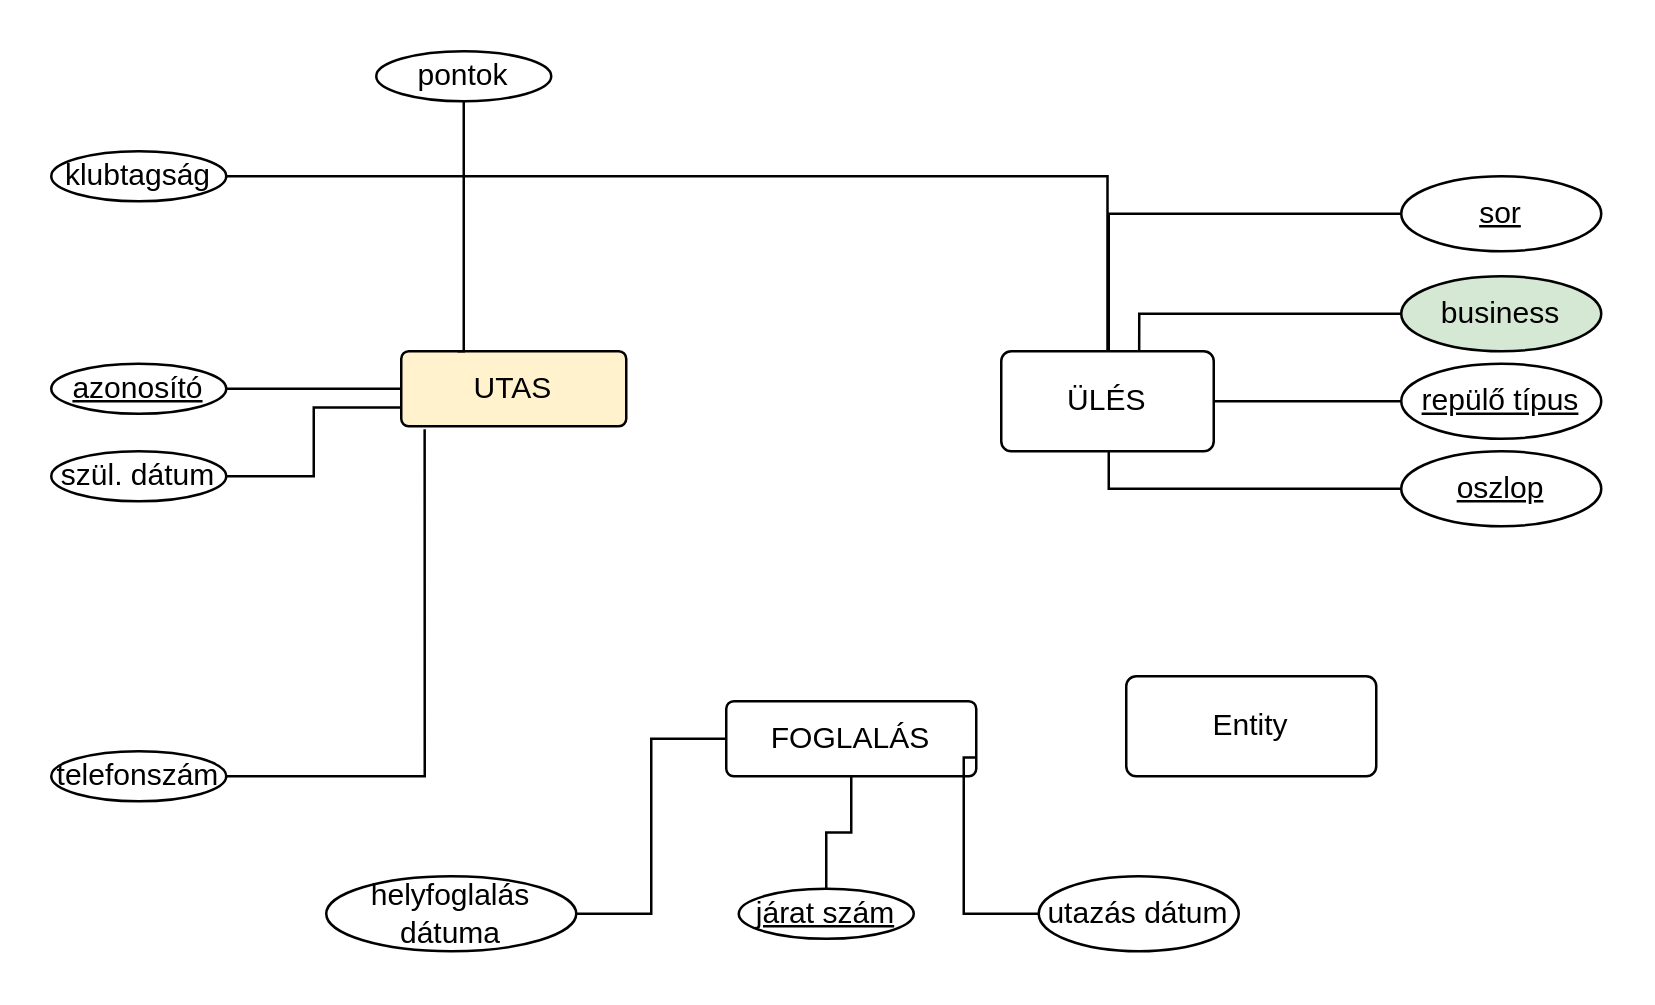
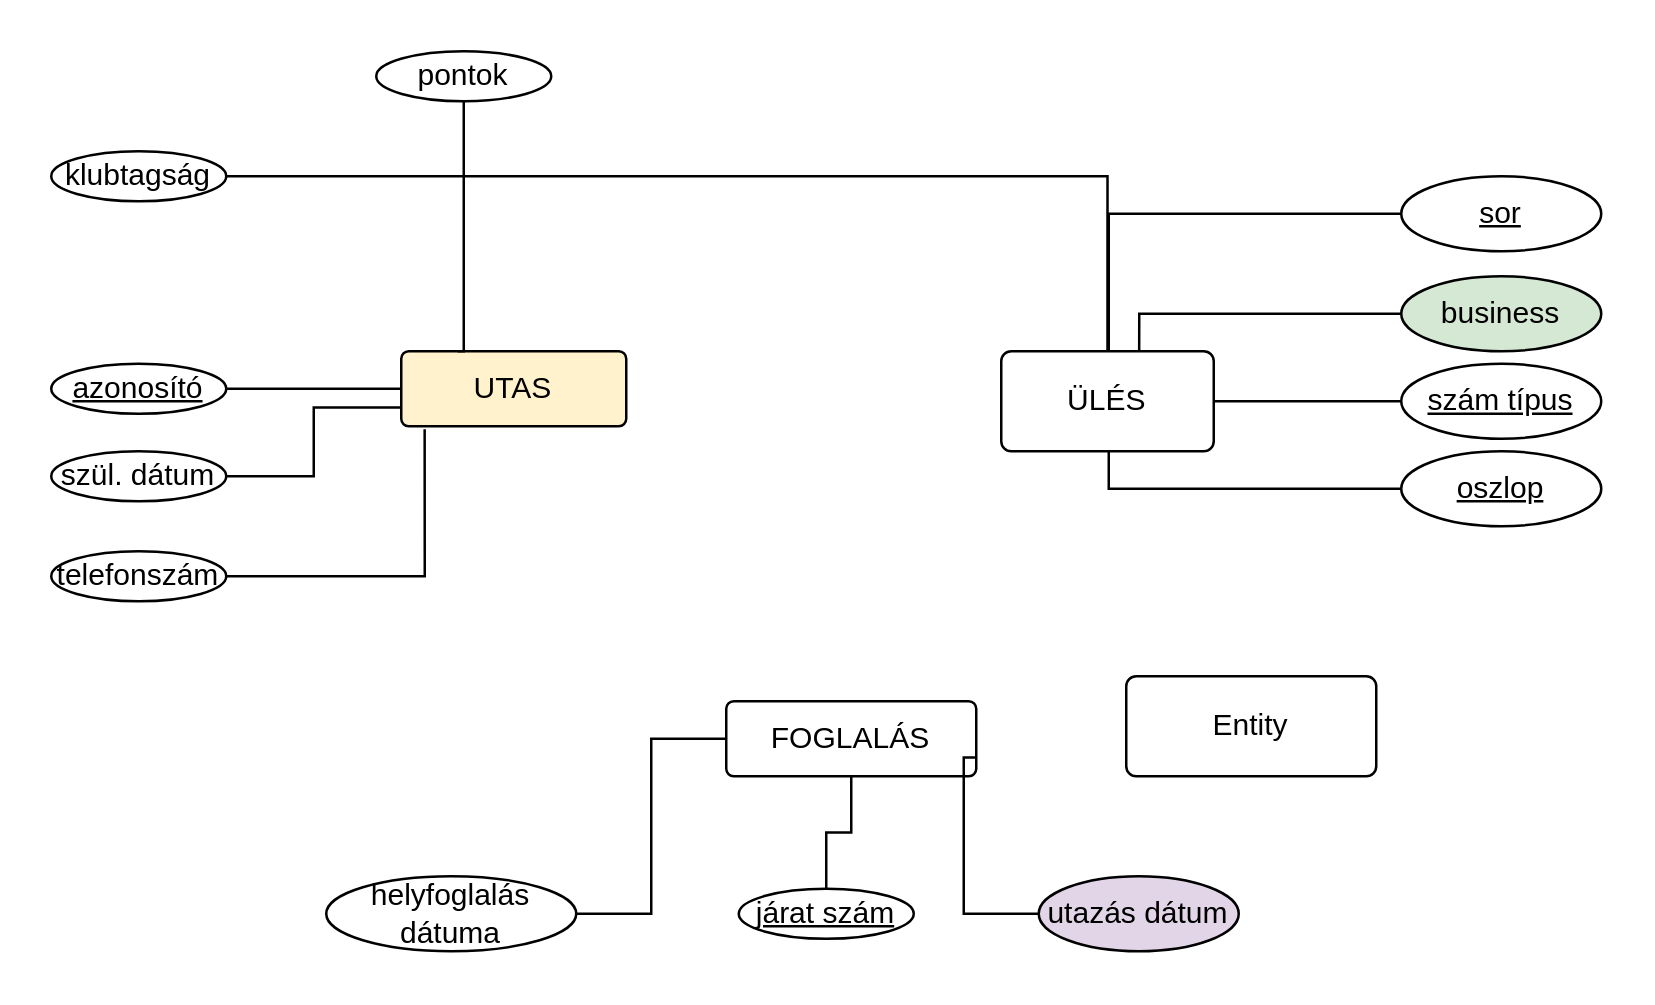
  <mxCell id="0" />
  <mxCell id="1" parent="0" />
  <mxCell id="2" value="UTAS" style="rounded=1;arcSize=10;whiteSpace=wrap;html=1;align=center;fillColor=#fff2cc;" vertex="1" parent="1"><mxGeometry x="160" y="140" width="90" height="30" as="geometry" /></mxCell>
  <mxCell id="3" style="rounded=0;orthogonalLoop=1;jettySize=auto;html=1;endArrow=none;endFill=0;" edge="1" parent="1" source="4" target="2"><mxGeometry relative="1" as="geometry" /></mxCell>
  <mxCell id="4" value="&lt;u&gt;azonosító&lt;/u&gt;" style="ellipse;whiteSpace=wrap;html=1;" vertex="1" parent="1"><mxGeometry x="20" y="145" width="70" height="20" as="geometry" /></mxCell>
  <mxCell id="5" style="edgeStyle=orthogonalEdgeStyle;rounded=0;orthogonalLoop=1;jettySize=auto;html=1;entryX=0;entryY=0.75;entryDx=0;entryDy=0;endArrow=none;endFill=0;" edge="1" parent="1" source="6" target="2"><mxGeometry relative="1" as="geometry" /></mxCell>
  <mxCell id="6" value="szül. dátum" style="ellipse;whiteSpace=wrap;html=1;" vertex="1" parent="1"><mxGeometry x="20" y="180" width="70" height="20" as="geometry" /></mxCell>
  <mxCell id="7" style="edgeStyle=orthogonalEdgeStyle;rounded=0;orthogonalLoop=1;jettySize=auto;html=1;entryX=0.25;entryY=0;entryDx=0;entryDy=0;endArrow=none;endFill=0;" edge="1" parent="1" source="8" target="2"><mxGeometry relative="1" as="geometry"><Array as="points"><mxPoint x="185" y="140" /></Array></mxGeometry></mxCell>
  <mxCell id="8" value="pontok" style="ellipse;whiteSpace=wrap;html=1;" vertex="1" parent="1"><mxGeometry x="150" y="20" width="70" height="20" as="geometry" /></mxCell>
- <mxCell id="9" value="telefonszám" style="ellipse;whiteSpace=wrap;html=1;" vertex="1" parent="1"><mxGeometry x="20" y="300" width="70" height="20" as="geometry" /></mxCell>
+ <mxCell id="9" value="telefonszám" style="ellipse;whiteSpace=wrap;html=1;" vertex="1" parent="1"><mxGeometry x="20" y="220" width="70" height="20" as="geometry" /></mxCell>
  <mxCell id="10" value="klubtagság" style="ellipse;whiteSpace=wrap;html=1;" vertex="1" parent="1"><mxGeometry x="20" y="60" width="70" height="20" as="geometry" /></mxCell>
  <mxCell id="11" style="edgeStyle=orthogonalEdgeStyle;rounded=0;orthogonalLoop=1;jettySize=auto;html=1;endArrow=none;endFill=0;" edge="1" parent="1" source="10" target="14"><mxGeometry relative="1" as="geometry" /></mxCell>
  <mxCell id="12" style="edgeStyle=orthogonalEdgeStyle;rounded=0;orthogonalLoop=1;jettySize=auto;html=1;exitX=1;exitY=0.5;exitDx=0;exitDy=0;endArrow=none;endFill=0;entryX=0.104;entryY=1.04;entryDx=0;entryDy=0;entryPerimeter=0;" edge="1" parent="1" source="9" target="2"><mxGeometry relative="1" as="geometry"><mxPoint x="100" y="220" as="sourcePoint" /><mxPoint x="170" y="160" as="targetPoint" /></mxGeometry></mxCell>
  <mxCell id="13" style="edgeStyle=orthogonalEdgeStyle;rounded=0;orthogonalLoop=1;jettySize=auto;html=1;exitX=0.5;exitY=1;exitDx=0;exitDy=0;" edge="1" parent="1" source="8" target="8"><mxGeometry relative="1" as="geometry" /></mxCell>
  <mxCell id="14" value="ÜLÉS" style="rounded=1;arcSize=10;whiteSpace=wrap;html=1;align=center;er;" vertex="1" parent="1"><mxGeometry x="400" y="140" width="85" height="40" as="geometry" /></mxCell>
  <mxCell id="15" style="edgeStyle=orthogonalEdgeStyle;rounded=0;orthogonalLoop=1;jettySize=auto;html=1;exitX=0;exitY=0.5;exitDx=0;exitDy=0;endArrow=none;endFill=0;" edge="1" parent="1" source="16" target="14"><mxGeometry relative="1" as="geometry"><Array as="points"><mxPoint x="580" y="160" /></Array></mxGeometry></mxCell>
- <mxCell id="16" value="&lt;u&gt;repülő típus&lt;/u&gt;" style="ellipse;whiteSpace=wrap;html=1;" vertex="1" parent="1"><mxGeometry x="560" y="145" width="80" height="30" as="geometry" /></mxCell>
+ <mxCell id="16" value="&lt;u&gt;szám típus&lt;/u&gt;" style="ellipse;whiteSpace=wrap;html=1;" vertex="1" parent="1"><mxGeometry x="560" y="145" width="80" height="30" as="geometry" /></mxCell>
  <mxCell id="17" value="" style="edgeStyle=orthogonalEdgeStyle;rounded=0;orthogonalLoop=1;jettySize=auto;html=1;endArrow=none;endFill=0;" edge="1" parent="1" source="18" target="14"><mxGeometry relative="1" as="geometry"><Array as="points"><mxPoint x="443" y="195" /></Array></mxGeometry></mxCell>
  <mxCell id="18" value="oszlop" style="ellipse;whiteSpace=wrap;html=1;fontStyle=4" vertex="1" parent="1"><mxGeometry x="560" y="180" width="80" height="30" as="geometry" /></mxCell>
  <mxCell id="19" value="sor" style="ellipse;whiteSpace=wrap;html=1;fontStyle=4" vertex="1" parent="1"><mxGeometry x="560" y="70" width="80" height="30" as="geometry" /></mxCell>
  <mxCell id="20" value="business" style="ellipse;whiteSpace=wrap;html=1;fillColor=#d5e8d4;" vertex="1" parent="1"><mxGeometry x="560" y="110" width="80" height="30" as="geometry" /></mxCell>
  <mxCell id="21" style="edgeStyle=orthogonalEdgeStyle;rounded=0;orthogonalLoop=1;jettySize=auto;html=1;exitX=0.5;exitY=1;exitDx=0;exitDy=0;" edge="1" parent="1" source="18" target="18"><mxGeometry relative="1" as="geometry" /></mxCell>
  <mxCell id="22" style="edgeStyle=orthogonalEdgeStyle;rounded=0;orthogonalLoop=1;jettySize=auto;html=1;endArrow=none;endFill=0;" edge="1" parent="1" source="19" target="14"><mxGeometry relative="1" as="geometry"><mxPoint x="520" y="150" as="targetPoint" /><Array as="points"><mxPoint x="443" y="85" /></Array></mxGeometry></mxCell>
  <mxCell id="23" value="FOGLALÁS" style="rounded=1;arcSize=10;whiteSpace=wrap;html=1;align=center;" vertex="1" parent="1"><mxGeometry x="290" y="280" width="100" height="30" as="geometry" /></mxCell>
  <mxCell id="24" style="edgeStyle=orthogonalEdgeStyle;rounded=0;orthogonalLoop=1;jettySize=auto;html=1;entryX=0;entryY=0.5;entryDx=0;entryDy=0;fontStyle=4;endArrow=none;endFill=0;" edge="1" parent="1" source="25" target="23"><mxGeometry relative="1" as="geometry" /></mxCell>
  <mxCell id="25" value="&lt;span&gt;helyfoglalás dátuma&lt;/span&gt;" style="ellipse;whiteSpace=wrap;html=1;fontStyle=0" vertex="1" parent="1"><mxGeometry x="130" y="350" width="100" height="30" as="geometry" /></mxCell>
  <mxCell id="26" value="" style="edgeStyle=orthogonalEdgeStyle;rounded=0;orthogonalLoop=1;jettySize=auto;html=1;endArrow=none;endFill=0;" edge="1" parent="1" source="27" target="23"><mxGeometry relative="1" as="geometry" /></mxCell>
  <mxCell id="27" value="járat szám" style="ellipse;whiteSpace=wrap;html=1;fontStyle=4" vertex="1" parent="1"><mxGeometry x="295" y="355" width="70" height="20" as="geometry" /></mxCell>
  <mxCell id="28" style="edgeStyle=orthogonalEdgeStyle;rounded=0;orthogonalLoop=1;jettySize=auto;html=1;entryX=1;entryY=0.75;entryDx=0;entryDy=0;endArrow=none;endFill=0;" edge="1" parent="1" source="29" target="23"><mxGeometry relative="1" as="geometry"><Array as="points"><mxPoint x="385" y="365" /><mxPoint x="385" y="302" /></Array></mxGeometry></mxCell>
- <mxCell id="29" value="utazás dátum" style="ellipse;whiteSpace=wrap;html=1;" vertex="1" parent="1"><mxGeometry x="415" y="350" width="80" height="30" as="geometry" /></mxCell>
+ <mxCell id="29" value="utazás dátum" style="ellipse;whiteSpace=wrap;html=1;fillColor=#e1d5e7;" vertex="1" parent="1"><mxGeometry x="415" y="350" width="80" height="30" as="geometry" /></mxCell>
  <mxCell id="30" style="edgeStyle=orthogonalEdgeStyle;rounded=0;orthogonalLoop=1;jettySize=auto;html=1;exitX=0.5;exitY=1;exitDx=0;exitDy=0;" edge="1" parent="1" source="27" target="27"><mxGeometry relative="1" as="geometry" /></mxCell>
  <mxCell id="31" style="edgeStyle=orthogonalEdgeStyle;rounded=0;orthogonalLoop=1;jettySize=auto;html=1;entryX=0.649;entryY=-0.007;entryDx=0;entryDy=0;entryPerimeter=0;endArrow=none;endFill=0;" edge="1" parent="1" source="20" target="14"><mxGeometry relative="1" as="geometry"><Array as="points"><mxPoint x="455" y="125" /></Array></mxGeometry></mxCell>
  <mxCell id="32" value="Entity" style="rounded=1;arcSize=10;whiteSpace=wrap;html=1;align=center;" vertex="1" parent="1"><mxGeometry x="450" y="270" width="100" height="40" as="geometry" /></mxCell>
